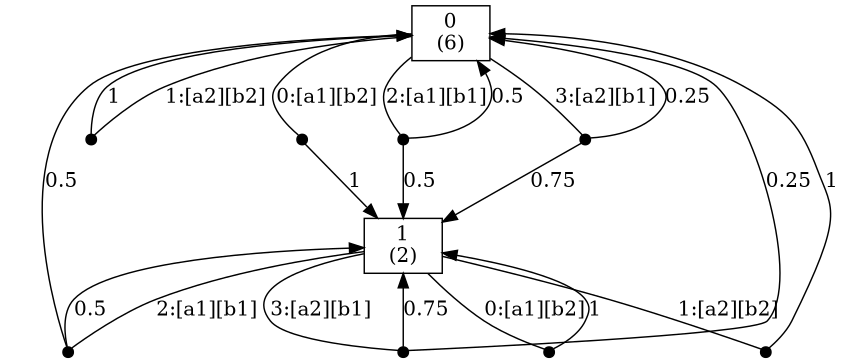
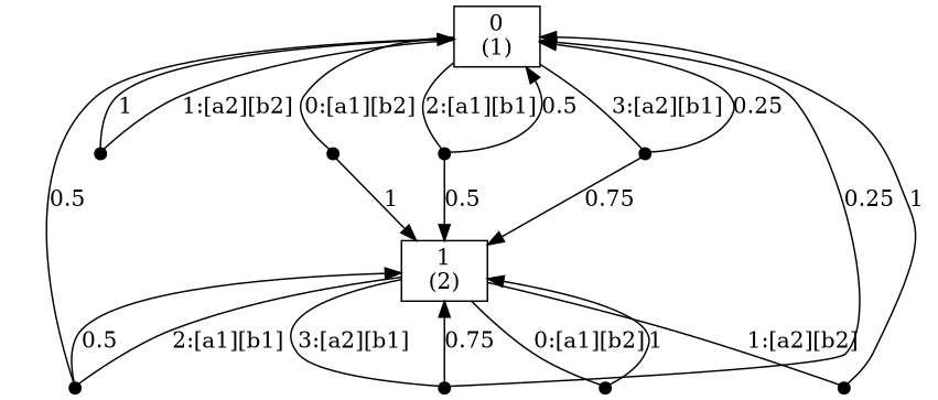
  digraph {
    node [shape=point]
-   n1 [label="0\n(6)" shape=box]
+   n1 [label="0\n(1)" shape=box]
    n0_0 [height=0.1 width=0.1]
    n0_1 [height=0.1 width=0.1]
    n0_2 [height=0.1 width=0.1]
    n0_3 [height=0.1 width=0.1]
    n6 [label="1\n(2)" shape=box]
    n1_0 [height=0.1 width=0.1]
    n1_1 [height=0.1 width=0.1]
    n1_2 [height=0.1 width=0.1]
    n1_3 [height=0.1 width=0.1]
    n1 -> n0_0 [arrowhead=none label="0:[a1][b2]"]
    n1 -> n0_1 [arrowhead=none label="1:[a2][b2]"]
    n1 -> n0_2 [arrowhead=none label="2:[a1][b1]"]
    n1 -> n0_3 [arrowhead=none label="3:[a2][b1]"]
    n0_0 -> n6 [label=1]
    n0_1 -> n1 [label=1]
    n0_2 -> n1 [label=0.5]
    n0_2 -> n6 [label=0.5]
    n0_3 -> n1 [label=0.25]
    n0_3 -> n6 [label=0.75]
    n6 -> n1_0 [arrowhead=none label="0:[a1][b2]"]
    n6 -> n1_1 [arrowhead=none label="1:[a2][b2]"]
    n6 -> n1_2 [arrowhead=none label="2:[a1][b1]"]
    n6 -> n1_3 [arrowhead=none label="3:[a2][b1]"]
    n1_0 -> n6 [label=1]
    n1_1 -> n1 [label=1]
    n1_2 -> n1 [label=0.5]
    n1_2 -> n6 [label=0.5]
    n1_3 -> n1 [label=0.25]
    n1_3 -> n6 [label=0.75]
  }
